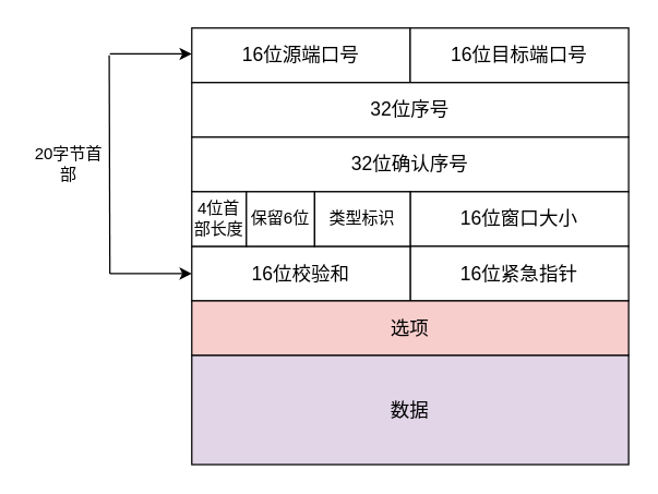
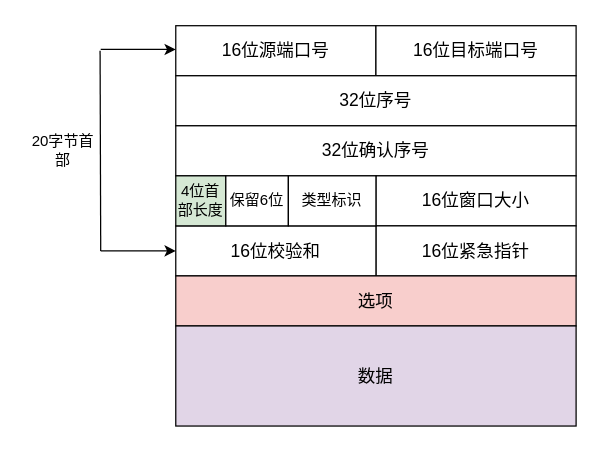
  <mxCell id="0" />
  <mxCell id="1" parent="0" />
  <mxCell id="2" value="&lt;font style=&quot;font-size: 14px&quot;&gt;16位源端口号&lt;/font&gt;" style="rounded=0;whiteSpace=wrap;html=1;" vertex="1" parent="1"><mxGeometry x="140" y="20" width="160" height="40" as="geometry" /></mxCell>
  <mxCell id="3" value="&lt;font style=&quot;font-size: 14px&quot;&gt;16位目标端口号&lt;/font&gt;" style="rounded=0;whiteSpace=wrap;html=1;" vertex="1" parent="1"><mxGeometry x="300" y="20" width="160" height="40" as="geometry" /></mxCell>
  <mxCell id="4" value="&lt;font style=&quot;font-size: 14px&quot;&gt;32位序号&lt;/font&gt;" style="rounded=0;whiteSpace=wrap;html=1;" vertex="1" parent="1"><mxGeometry x="140" y="60" width="320" height="40" as="geometry" /></mxCell>
  <mxCell id="5" value="&lt;font style=&quot;font-size: 14px&quot;&gt;32位确认序号&lt;/font&gt;" style="rounded=0;whiteSpace=wrap;html=1;" vertex="1" parent="1"><mxGeometry x="140" y="100" width="320" height="40" as="geometry" /></mxCell>
  <mxCell id="6" value="&lt;font style=&quot;font-size: 14px&quot;&gt;16位窗口大小&lt;/font&gt;" style="rounded=0;whiteSpace=wrap;html=1;" vertex="1" parent="1"><mxGeometry x="300" y="140" width="160" height="40" as="geometry" /></mxCell>
  <mxCell id="7" value="&lt;font style=&quot;font-size: 14px&quot;&gt;16位紧急指针&lt;/font&gt;" style="rounded=0;whiteSpace=wrap;html=1;" vertex="1" parent="1"><mxGeometry x="300" y="180" width="160" height="40" as="geometry" /></mxCell>
  <mxCell id="8" value="&lt;font style=&quot;font-size: 14px&quot;&gt;16位校验和&lt;/font&gt;" style="rounded=0;whiteSpace=wrap;html=1;" vertex="1" parent="1"><mxGeometry x="140" y="180" width="160" height="40" as="geometry" /></mxCell>
- <mxCell id="9" value="&lt;font style=&quot;font-size: 12px&quot;&gt;4位首部长度&lt;/font&gt;" style="rounded=0;whiteSpace=wrap;html=1;" vertex="1" parent="1"><mxGeometry x="140" y="140" width="40" height="40" as="geometry" /></mxCell>
+ <mxCell id="9" value="&lt;font style=&quot;font-size: 12px&quot;&gt;4位首部长度&lt;/font&gt;" style="rounded=0;whiteSpace=wrap;html=1;fillColor=#d5e8d4;" vertex="1" parent="1"><mxGeometry x="140" y="140" width="40" height="40" as="geometry" /></mxCell>
  <mxCell id="10" value="20字节首部" style="text;html=1;strokeColor=none;fillColor=none;align=center;verticalAlign=middle;whiteSpace=wrap;rounded=0;" vertex="1" parent="1"><mxGeometry y="20" width="60" height="200" as="geometry" x="20" /></mxCell>
  <mxCell id="11" value="" style="edgeStyle=orthogonalEdgeStyle;rounded=0;orthogonalLoop=1;jettySize=auto;html=1;" edge="1" parent="1"><mxGeometry relative="1" as="geometry"><mxPoint x="80" y="200" as="sourcePoint" /><mxPoint x="140" y="200" as="targetPoint" /></mxGeometry></mxCell>
  <mxCell id="12" style="edgeStyle=orthogonalEdgeStyle;rounded=0;orthogonalLoop=1;jettySize=auto;html=1;entryX=0;entryY=0.5;entryDx=0;entryDy=0;" edge="1" parent="1"><mxGeometry relative="1" as="geometry"><mxPoint x="80" y="39" as="sourcePoint" /><mxPoint x="140" y="39" as="targetPoint" /></mxGeometry></mxCell>
  <mxCell id="13" value="" style="endArrow=none;html=1;" edge="1" parent="1"><mxGeometry width="50" height="50" relative="1" as="geometry"><mxPoint x="80" y="200" as="sourcePoint" /><mxPoint x="79.5" y="40" as="targetPoint" /></mxGeometry></mxCell>
  <mxCell id="14" value="保留6位" style="rounded=0;whiteSpace=wrap;html=1;" vertex="1" parent="1"><mxGeometry x="180" y="140" width="50" height="40" as="geometry" /></mxCell>
  <mxCell id="15" value="类型标识" style="rounded=0;whiteSpace=wrap;html=1;" vertex="1" parent="1"><mxGeometry x="230" y="140" width="70" height="40" as="geometry" /></mxCell>
  <mxCell id="16" value="&lt;font style=&quot;font-size: 14px&quot;&gt;选项&lt;/font&gt;" style="rounded=0;whiteSpace=wrap;html=1;fillColor=#f8cecc;" vertex="1" parent="1"><mxGeometry x="140" y="220" width="320" height="40" as="geometry" /></mxCell>
  <mxCell id="17" value="&lt;span style=&quot;font-size: 14px&quot;&gt;数据&lt;/span&gt;" style="rounded=0;whiteSpace=wrap;html=1;fillColor=#e1d5e7;" vertex="1" parent="1"><mxGeometry x="140" y="260" width="320" height="80" as="geometry" /></mxCell>
